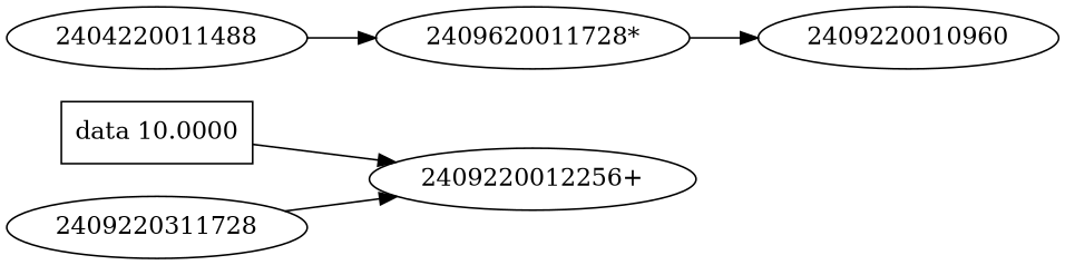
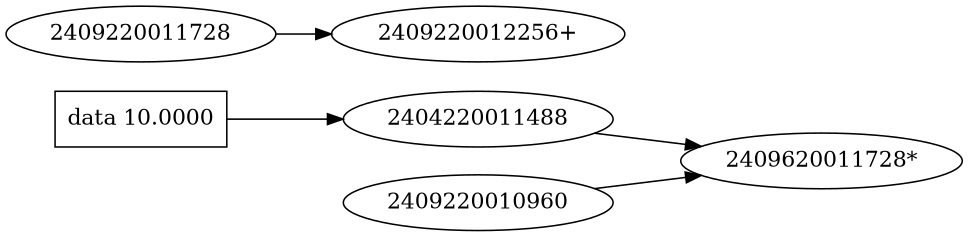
  digraph {
    rankdir=LR
    n1 [label="{data 10.0000}" shape=record]
    "2409220012256+"
    n3 [label="2409620011728*"]
    2409220010960
    n5 [label=2404220011488]
-   2409220011728 [label=2409220311728]
-   n1 -> "2409220012256+"
-   n3 -> 2409220010960
+   2409220011728
+   n1 -> n5
+   2409220010960 -> n3
    n5 -> n3
    2409220011728 -> "2409220012256+"
  }
